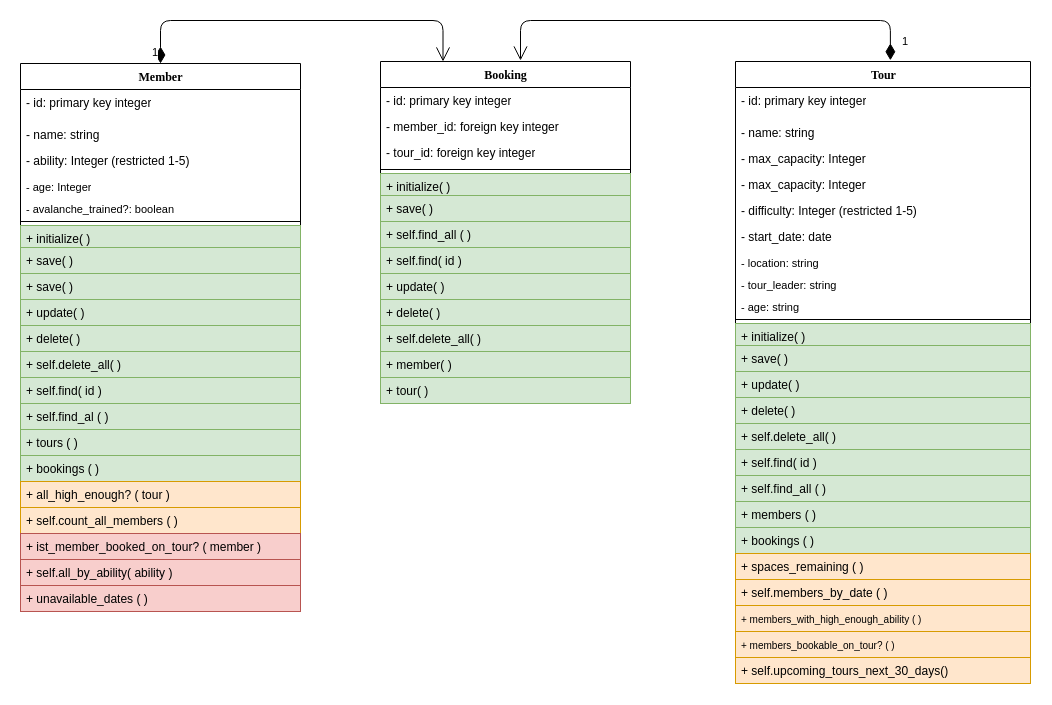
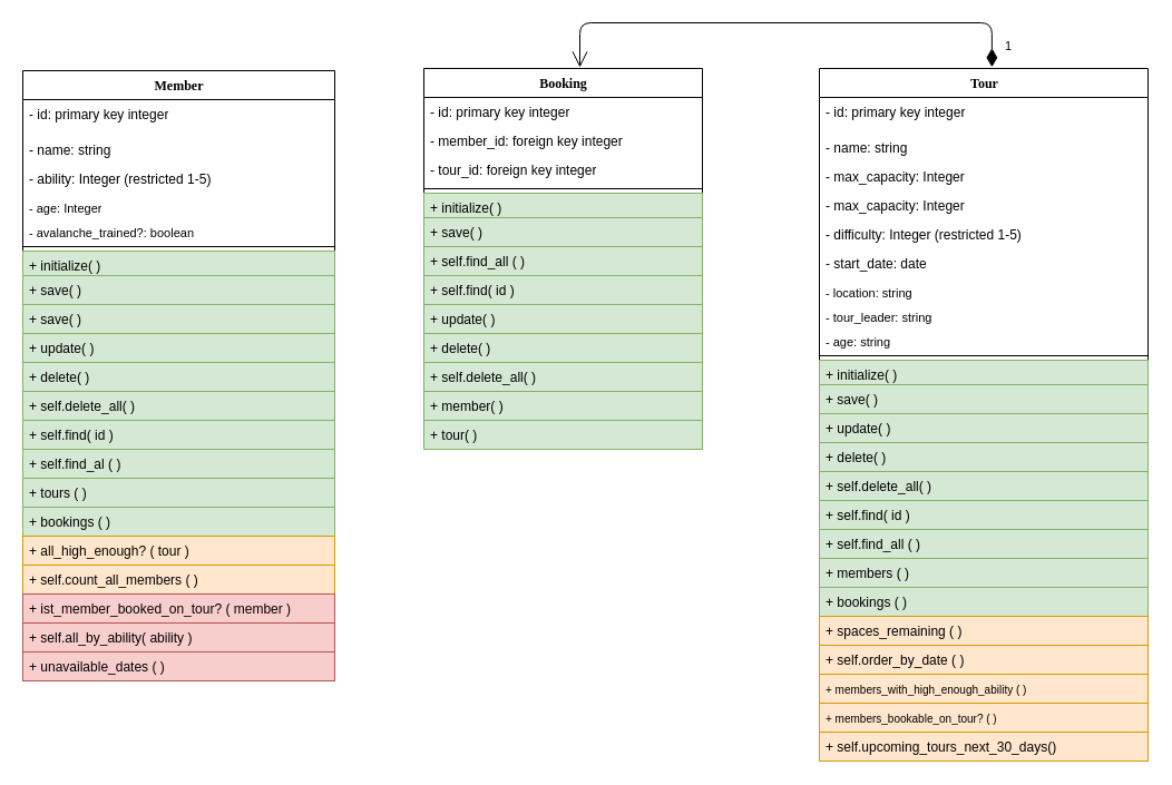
  <mxCell id="0" />
  <mxCell id="1" parent="0" />
  <mxCell id="2" value="Member" style="swimlane;html=1;fontStyle=1;align=center;verticalAlign=top;childLayout=stackLayout;horizontal=1;startSize=26;horizontalStack=0;resizeParent=1;resizeLast=0;collapsible=1;marginBottom=0;swimlaneFillColor=#ffffff;rounded=0;shadow=0;comic=0;labelBackgroundColor=none;strokeColor=#000000;strokeWidth=1;fillColor=none;fontFamily=Verdana;fontSize=12;fontColor=#000000;" parent="1" vertex="1"><mxGeometry x="20" y="63" width="280" height="548" as="geometry" /></mxCell>
  <mxCell id="3" value="- id: primary key integer&lt;br&gt;&lt;br&gt;" style="text;html=1;strokeColor=none;fillColor=none;align=left;verticalAlign=top;spacingLeft=4;spacingRight=4;whiteSpace=wrap;overflow=hidden;rotatable=0;points=[[0,0.5],[1,0.5]];portConstraint=eastwest;" parent="2" vertex="1"><mxGeometry y="26" width="280" height="32" as="geometry" /></mxCell>
  <mxCell id="4" value="- name: string" style="text;html=1;strokeColor=none;fillColor=none;align=left;verticalAlign=top;spacingLeft=4;spacingRight=4;whiteSpace=wrap;overflow=hidden;rotatable=0;points=[[0,0.5],[1,0.5]];portConstraint=eastwest;" parent="2" vertex="1"><mxGeometry y="58" width="280" height="26" as="geometry" /></mxCell>
  <mxCell id="5" value="- ability: Integer (restricted 1-5)" style="text;html=1;strokeColor=none;fillColor=none;align=left;verticalAlign=top;spacingLeft=4;spacingRight=4;whiteSpace=wrap;overflow=hidden;rotatable=0;points=[[0,0.5],[1,0.5]];portConstraint=eastwest;" parent="2" vertex="1"><mxGeometry y="84" width="280" height="26" as="geometry" /></mxCell>
  <mxCell id="6" value="&lt;font style=&quot;font-size: 11px&quot;&gt;- age: Integer&lt;br&gt;&lt;br&gt;&lt;/font&gt;" style="text;html=1;strokeColor=none;fillColor=none;align=left;verticalAlign=top;spacingLeft=4;spacingRight=4;whiteSpace=wrap;overflow=hidden;rotatable=0;points=[[0,0.5],[1,0.5]];portConstraint=eastwest;" parent="2" vertex="1"><mxGeometry y="110" width="280" height="22" as="geometry" /></mxCell>
  <mxCell id="7" value="&lt;font style=&quot;font-size: 11px&quot;&gt;- avalanche_trained?: boolean&lt;br&gt;&lt;br&gt;&lt;br&gt;&lt;/font&gt;" style="text;html=1;strokeColor=none;fillColor=none;align=left;verticalAlign=top;spacingLeft=4;spacingRight=4;whiteSpace=wrap;overflow=hidden;rotatable=0;points=[[0,0.5],[1,0.5]];portConstraint=eastwest;" parent="2" vertex="1"><mxGeometry y="132" width="280" height="22" as="geometry" /></mxCell>
  <mxCell id="8" value="" style="line;html=1;strokeWidth=1;fillColor=none;align=left;verticalAlign=middle;spacingTop=-1;spacingLeft=3;spacingRight=3;rotatable=0;labelPosition=right;points=[];portConstraint=eastwest;" parent="2" vertex="1"><mxGeometry y="154" width="280" height="8" as="geometry" /></mxCell>
  <mxCell id="9" value="+ initialize( )&lt;br&gt;&lt;br&gt;" style="text;html=1;strokeColor=#82b366;fillColor=#d5e8d4;align=left;verticalAlign=top;spacingLeft=4;spacingRight=4;whiteSpace=wrap;overflow=hidden;rotatable=0;points=[[0,0.5],[1,0.5]];portConstraint=eastwest;" parent="2" vertex="1"><mxGeometry y="162" width="280" height="22" as="geometry" /></mxCell>
  <mxCell id="10" value="+ save( )" style="text;html=1;strokeColor=#82b366;fillColor=#d5e8d4;align=left;verticalAlign=top;spacingLeft=4;spacingRight=4;whiteSpace=wrap;overflow=hidden;rotatable=0;points=[[0,0.5],[1,0.5]];portConstraint=eastwest;" parent="2" vertex="1"><mxGeometry y="184" width="280" height="26" as="geometry" /></mxCell>
  <mxCell id="11" value="+ save( )" style="text;html=1;strokeColor=#82b366;fillColor=#d5e8d4;align=left;verticalAlign=top;spacingLeft=4;spacingRight=4;whiteSpace=wrap;overflow=hidden;rotatable=0;points=[[0,0.5],[1,0.5]];portConstraint=eastwest;" parent="2" vertex="1"><mxGeometry y="210" width="280" height="26" as="geometry" /></mxCell>
  <mxCell id="12" value="+ update( )" style="text;html=1;strokeColor=#82b366;fillColor=#d5e8d4;align=left;verticalAlign=top;spacingLeft=4;spacingRight=4;whiteSpace=wrap;overflow=hidden;rotatable=0;points=[[0,0.5],[1,0.5]];portConstraint=eastwest;" parent="2" vertex="1"><mxGeometry y="236" width="280" height="26" as="geometry" /></mxCell>
  <mxCell id="13" value="+ delete( )&amp;nbsp;" style="text;html=1;strokeColor=#82b366;fillColor=#d5e8d4;align=left;verticalAlign=top;spacingLeft=4;spacingRight=4;whiteSpace=wrap;overflow=hidden;rotatable=0;points=[[0,0.5],[1,0.5]];portConstraint=eastwest;" parent="2" vertex="1"><mxGeometry y="262" width="280" height="26" as="geometry" /></mxCell>
  <mxCell id="14" value="+ self.delete_all( )&amp;nbsp;" style="text;html=1;strokeColor=#82b366;fillColor=#d5e8d4;align=left;verticalAlign=top;spacingLeft=4;spacingRight=4;whiteSpace=wrap;overflow=hidden;rotatable=0;points=[[0,0.5],[1,0.5]];portConstraint=eastwest;" parent="2" vertex="1"><mxGeometry y="288" width="280" height="26" as="geometry" /></mxCell>
  <mxCell id="15" value="+ self.find( id )" style="text;html=1;strokeColor=#82b366;fillColor=#d5e8d4;align=left;verticalAlign=top;spacingLeft=4;spacingRight=4;whiteSpace=wrap;overflow=hidden;rotatable=0;points=[[0,0.5],[1,0.5]];portConstraint=eastwest;" parent="2" vertex="1"><mxGeometry y="314" width="280" height="26" as="geometry" /></mxCell>
  <mxCell id="16" value="+ self.find_al ( )&lt;br&gt;&lt;br&gt;" style="text;html=1;strokeColor=#82b366;fillColor=#d5e8d4;align=left;verticalAlign=top;spacingLeft=4;spacingRight=4;whiteSpace=wrap;overflow=hidden;rotatable=0;points=[[0,0.5],[1,0.5]];portConstraint=eastwest;" parent="2" vertex="1"><mxGeometry y="340" width="280" height="26" as="geometry" /></mxCell>
  <mxCell id="17" value="+ tours ( )&lt;br&gt;" style="text;html=1;strokeColor=#82b366;fillColor=#d5e8d4;align=left;verticalAlign=top;spacingLeft=4;spacingRight=4;whiteSpace=wrap;overflow=hidden;rotatable=0;points=[[0,0.5],[1,0.5]];portConstraint=eastwest;" parent="2" vertex="1"><mxGeometry y="366" width="280" height="26" as="geometry" /></mxCell>
  <mxCell id="18" value="+ bookings ( )&lt;br&gt;" style="text;html=1;strokeColor=#82b366;fillColor=#d5e8d4;align=left;verticalAlign=top;spacingLeft=4;spacingRight=4;whiteSpace=wrap;overflow=hidden;rotatable=0;points=[[0,0.5],[1,0.5]];portConstraint=eastwest;" parent="2" vertex="1"><mxGeometry y="392" width="280" height="26" as="geometry" /></mxCell>
  <mxCell id="19" value="+ all_high_enough? ( tour )&lt;br&gt;" style="text;html=1;strokeColor=#d79b00;fillColor=#ffe6cc;align=left;verticalAlign=top;spacingLeft=4;spacingRight=4;whiteSpace=wrap;overflow=hidden;rotatable=0;points=[[0,0.5],[1,0.5]];portConstraint=eastwest;" parent="2" vertex="1"><mxGeometry y="418" width="280" height="26" as="geometry" /></mxCell>
  <mxCell id="20" value="+ self.count_all_members ( )&lt;br&gt;" style="text;html=1;strokeColor=#d79b00;fillColor=#ffe6cc;align=left;verticalAlign=top;spacingLeft=4;spacingRight=4;whiteSpace=wrap;overflow=hidden;rotatable=0;points=[[0,0.5],[1,0.5]];portConstraint=eastwest;" parent="2" vertex="1"><mxGeometry y="444" width="280" height="26" as="geometry" /></mxCell>
  <mxCell id="21" value="+ ist_member_booked_on_tour? ( member )&lt;br&gt;" style="text;html=1;strokeColor=#b85450;fillColor=#f8cecc;align=left;verticalAlign=top;spacingLeft=4;spacingRight=4;whiteSpace=wrap;overflow=hidden;rotatable=0;points=[[0,0.5],[1,0.5]];portConstraint=eastwest;" parent="2" vertex="1"><mxGeometry y="470" width="280" height="26" as="geometry" /></mxCell>
  <mxCell id="22" value="+ self.all_by_ability( ability )&lt;br&gt;" style="text;html=1;strokeColor=#b85450;fillColor=#f8cecc;align=left;verticalAlign=top;spacingLeft=4;spacingRight=4;whiteSpace=wrap;overflow=hidden;rotatable=0;points=[[0,0.5],[1,0.5]];portConstraint=eastwest;" parent="2" vertex="1"><mxGeometry y="496" width="280" height="26" as="geometry" /></mxCell>
  <mxCell id="23" value="+ unavailable_dates ( )&lt;br&gt;" style="text;html=1;strokeColor=#b85450;fillColor=#f8cecc;align=left;verticalAlign=top;spacingLeft=4;spacingRight=4;whiteSpace=wrap;overflow=hidden;rotatable=0;points=[[0,0.5],[1,0.5]];portConstraint=eastwest;" parent="2" vertex="1"><mxGeometry y="522" width="280" height="26" as="geometry" /></mxCell>
  <mxCell id="24" value="Booking" style="swimlane;html=1;fontStyle=1;align=center;verticalAlign=top;childLayout=stackLayout;horizontal=1;startSize=26;horizontalStack=0;resizeParent=1;resizeLast=0;collapsible=1;marginBottom=0;swimlaneFillColor=#ffffff;rounded=0;shadow=0;comic=0;labelBackgroundColor=none;strokeColor=#000000;strokeWidth=1;fillColor=none;fontFamily=Verdana;fontSize=12;fontColor=#000000;" parent="1" vertex="1"><mxGeometry x="380" y="61" width="250" height="342" as="geometry" /></mxCell>
  <mxCell id="25" value="- id: primary key integer" style="text;html=1;strokeColor=none;fillColor=none;align=left;verticalAlign=top;spacingLeft=4;spacingRight=4;whiteSpace=wrap;overflow=hidden;rotatable=0;points=[[0,0.5],[1,0.5]];portConstraint=eastwest;" parent="24" vertex="1"><mxGeometry y="26" width="250" height="26" as="geometry" /></mxCell>
  <mxCell id="26" value="- member_id: foreign key integer&lt;br&gt;&lt;br&gt;&lt;br&gt;" style="text;html=1;strokeColor=none;fillColor=none;align=left;verticalAlign=top;spacingLeft=4;spacingRight=4;whiteSpace=wrap;overflow=hidden;rotatable=0;points=[[0,0.5],[1,0.5]];portConstraint=eastwest;" parent="24" vertex="1"><mxGeometry y="52" width="250" height="26" as="geometry" /></mxCell>
  <mxCell id="27" value="- tour_id: foreign key integer" style="text;html=1;strokeColor=none;fillColor=none;align=left;verticalAlign=top;spacingLeft=4;spacingRight=4;whiteSpace=wrap;overflow=hidden;rotatable=0;points=[[0,0.5],[1,0.5]];portConstraint=eastwest;" parent="24" vertex="1"><mxGeometry y="78" width="250" height="26" as="geometry" /></mxCell>
  <mxCell id="28" value="" style="line;html=1;strokeWidth=1;fillColor=none;align=left;verticalAlign=middle;spacingTop=-1;spacingLeft=3;spacingRight=3;rotatable=0;labelPosition=right;points=[];portConstraint=eastwest;" parent="24" vertex="1"><mxGeometry y="104" width="250" height="8" as="geometry" /></mxCell>
  <mxCell id="29" value="+ initialize( )" style="text;html=1;strokeColor=#82b366;fillColor=#d5e8d4;align=left;verticalAlign=top;spacingLeft=4;spacingRight=4;whiteSpace=wrap;overflow=hidden;rotatable=0;points=[[0,0.5],[1,0.5]];portConstraint=eastwest;" parent="24" vertex="1"><mxGeometry y="112" width="250" height="22" as="geometry" /></mxCell>
  <mxCell id="30" value="+ save( )" style="text;html=1;strokeColor=#82b366;fillColor=#d5e8d4;align=left;verticalAlign=top;spacingLeft=4;spacingRight=4;whiteSpace=wrap;overflow=hidden;rotatable=0;points=[[0,0.5],[1,0.5]];portConstraint=eastwest;" parent="24" vertex="1"><mxGeometry y="134" width="250" height="26" as="geometry" /></mxCell>
  <mxCell id="31" value="+ self.find_all ( )&lt;br&gt;" style="text;html=1;strokeColor=#82b366;fillColor=#d5e8d4;align=left;verticalAlign=top;spacingLeft=4;spacingRight=4;whiteSpace=wrap;overflow=hidden;rotatable=0;points=[[0,0.5],[1,0.5]];portConstraint=eastwest;" parent="24" vertex="1"><mxGeometry y="160" width="250" height="26" as="geometry" /></mxCell>
  <mxCell id="32" value="+ self.find( id )&lt;br&gt;&lt;br&gt;" style="text;html=1;strokeColor=#82b366;fillColor=#d5e8d4;align=left;verticalAlign=top;spacingLeft=4;spacingRight=4;whiteSpace=wrap;overflow=hidden;rotatable=0;points=[[0,0.5],[1,0.5]];portConstraint=eastwest;" parent="24" vertex="1"><mxGeometry y="186" width="250" height="26" as="geometry" /></mxCell>
  <mxCell id="33" value="+ update( )&lt;br&gt;&lt;br&gt;" style="text;html=1;strokeColor=#82b366;fillColor=#d5e8d4;align=left;verticalAlign=top;spacingLeft=4;spacingRight=4;whiteSpace=wrap;overflow=hidden;rotatable=0;points=[[0,0.5],[1,0.5]];portConstraint=eastwest;" parent="24" vertex="1"><mxGeometry y="212" width="250" height="26" as="geometry" /></mxCell>
  <mxCell id="34" value="+ delete( )&lt;br&gt;&lt;br&gt;" style="text;html=1;strokeColor=#82b366;fillColor=#d5e8d4;align=left;verticalAlign=top;spacingLeft=4;spacingRight=4;whiteSpace=wrap;overflow=hidden;rotatable=0;points=[[0,0.5],[1,0.5]];portConstraint=eastwest;" parent="24" vertex="1"><mxGeometry y="238" width="250" height="26" as="geometry" /></mxCell>
  <mxCell id="35" value="+ self.delete_all( )&amp;nbsp;" style="text;html=1;strokeColor=#82b366;fillColor=#d5e8d4;align=left;verticalAlign=top;spacingLeft=4;spacingRight=4;whiteSpace=wrap;overflow=hidden;rotatable=0;points=[[0,0.5],[1,0.5]];portConstraint=eastwest;" parent="24" vertex="1"><mxGeometry y="264" width="250" height="26" as="geometry" /></mxCell>
  <mxCell id="36" value="+ member( )" style="text;html=1;strokeColor=#82b366;fillColor=#d5e8d4;align=left;verticalAlign=top;spacingLeft=4;spacingRight=4;whiteSpace=wrap;overflow=hidden;rotatable=0;points=[[0,0.5],[1,0.5]];portConstraint=eastwest;" parent="24" vertex="1"><mxGeometry y="290" width="250" height="26" as="geometry" /></mxCell>
  <mxCell id="37" value="+ tour( )" style="text;html=1;strokeColor=#82b366;fillColor=#d5e8d4;align=left;verticalAlign=top;spacingLeft=4;spacingRight=4;whiteSpace=wrap;overflow=hidden;rotatable=0;points=[[0,0.5],[1,0.5]];portConstraint=eastwest;" parent="24" vertex="1"><mxGeometry y="316" width="250" height="26" as="geometry" /></mxCell>
  <mxCell id="38" value="Tour" style="swimlane;html=1;fontStyle=1;align=center;verticalAlign=top;childLayout=stackLayout;horizontal=1;startSize=26;horizontalStack=0;resizeParent=1;resizeLast=0;collapsible=1;marginBottom=0;swimlaneFillColor=#ffffff;rounded=0;shadow=0;comic=0;labelBackgroundColor=none;strokeColor=#000000;strokeWidth=1;fillColor=none;fontFamily=Verdana;fontSize=12;fontColor=#000000;" parent="1" vertex="1"><mxGeometry x="735" y="61" width="295" height="622" as="geometry" /></mxCell>
  <mxCell id="39" value="- id: primary key integer" style="text;html=1;strokeColor=none;fillColor=none;align=left;verticalAlign=top;spacingLeft=4;spacingRight=4;whiteSpace=wrap;overflow=hidden;rotatable=0;points=[[0,0.5],[1,0.5]];portConstraint=eastwest;" parent="38" vertex="1"><mxGeometry y="26" width="295" height="32" as="geometry" /></mxCell>
  <mxCell id="40" value="- name: string" style="text;html=1;strokeColor=none;fillColor=none;align=left;verticalAlign=top;spacingLeft=4;spacingRight=4;whiteSpace=wrap;overflow=hidden;rotatable=0;points=[[0,0.5],[1,0.5]];portConstraint=eastwest;" parent="38" vertex="1"><mxGeometry y="58" width="295" height="26" as="geometry" /></mxCell>
  <mxCell id="41" value="- max_capacity: Integer" style="text;html=1;strokeColor=none;fillColor=none;align=left;verticalAlign=top;spacingLeft=4;spacingRight=4;whiteSpace=wrap;overflow=hidden;rotatable=0;points=[[0,0.5],[1,0.5]];portConstraint=eastwest;" parent="38" vertex="1"><mxGeometry y="84" width="295" height="26" as="geometry" /></mxCell>
  <mxCell id="42" value="- max_capacity: Integer" style="text;html=1;strokeColor=none;fillColor=none;align=left;verticalAlign=top;spacingLeft=4;spacingRight=4;whiteSpace=wrap;overflow=hidden;rotatable=0;points=[[0,0.5],[1,0.5]];portConstraint=eastwest;" parent="38" vertex="1"><mxGeometry y="110" width="295" height="26" as="geometry" /></mxCell>
  <mxCell id="43" value="- difficulty: Integer (restricted 1-5)" style="text;html=1;strokeColor=none;fillColor=none;align=left;verticalAlign=top;spacingLeft=4;spacingRight=4;whiteSpace=wrap;overflow=hidden;rotatable=0;points=[[0,0.5],[1,0.5]];portConstraint=eastwest;" parent="38" vertex="1"><mxGeometry y="136" width="295" height="26" as="geometry" /></mxCell>
  <mxCell id="44" value="- start_date: date&amp;nbsp;" style="text;html=1;strokeColor=none;fillColor=none;align=left;verticalAlign=top;spacingLeft=4;spacingRight=4;whiteSpace=wrap;overflow=hidden;rotatable=0;points=[[0,0.5],[1,0.5]];portConstraint=eastwest;" parent="38" vertex="1"><mxGeometry y="162" width="295" height="26" as="geometry" /></mxCell>
  <mxCell id="45" value="&lt;font style=&quot;font-size: 11px&quot;&gt;- location: string&lt;br&gt;&lt;br&gt;&lt;/font&gt;" style="text;html=1;strokeColor=none;fillColor=none;align=left;verticalAlign=top;spacingLeft=4;spacingRight=4;whiteSpace=wrap;overflow=hidden;rotatable=0;points=[[0,0.5],[1,0.5]];portConstraint=eastwest;" parent="38" vertex="1"><mxGeometry y="188" width="295" height="22" as="geometry" /></mxCell>
  <mxCell id="46" value="&lt;font style=&quot;font-size: 11px&quot;&gt;- tour_leader: string&lt;br&gt;&lt;br&gt;&lt;/font&gt;" style="text;html=1;strokeColor=none;fillColor=none;align=left;verticalAlign=top;spacingLeft=4;spacingRight=4;whiteSpace=wrap;overflow=hidden;rotatable=0;points=[[0,0.5],[1,0.5]];portConstraint=eastwest;" parent="38" vertex="1"><mxGeometry y="210" width="295" height="22" as="geometry" /></mxCell>
  <mxCell id="47" value="&lt;font style=&quot;font-size: 11px&quot;&gt;- age: string&lt;br&gt;&lt;br&gt;&lt;/font&gt;" style="text;html=1;strokeColor=none;fillColor=none;align=left;verticalAlign=top;spacingLeft=4;spacingRight=4;whiteSpace=wrap;overflow=hidden;rotatable=0;points=[[0,0.5],[1,0.5]];portConstraint=eastwest;" parent="38" vertex="1"><mxGeometry y="232" width="295" height="22" as="geometry" /></mxCell>
  <mxCell id="48" value="" style="line;html=1;strokeWidth=1;fillColor=none;align=left;verticalAlign=middle;spacingTop=-1;spacingLeft=3;spacingRight=3;rotatable=0;labelPosition=right;points=[];portConstraint=eastwest;" parent="38" vertex="1"><mxGeometry y="254" width="295" height="8" as="geometry" /></mxCell>
  <mxCell id="49" value="+ initialize( )" style="text;html=1;strokeColor=#82b366;fillColor=#d5e8d4;align=left;verticalAlign=top;spacingLeft=4;spacingRight=4;whiteSpace=wrap;overflow=hidden;rotatable=0;points=[[0,0.5],[1,0.5]];portConstraint=eastwest;" parent="38" vertex="1"><mxGeometry y="262" width="295" height="22" as="geometry" /></mxCell>
  <mxCell id="50" value="+ save( )" style="text;html=1;strokeColor=#82b366;fillColor=#d5e8d4;align=left;verticalAlign=top;spacingLeft=4;spacingRight=4;whiteSpace=wrap;overflow=hidden;rotatable=0;points=[[0,0.5],[1,0.5]];portConstraint=eastwest;" parent="38" vertex="1"><mxGeometry y="284" width="295" height="26" as="geometry" /></mxCell>
  <mxCell id="51" value="+ update( )" style="text;html=1;strokeColor=#82b366;fillColor=#d5e8d4;align=left;verticalAlign=top;spacingLeft=4;spacingRight=4;whiteSpace=wrap;overflow=hidden;rotatable=0;points=[[0,0.5],[1,0.5]];portConstraint=eastwest;" parent="38" vertex="1"><mxGeometry y="310" width="295" height="26" as="geometry" /></mxCell>
  <mxCell id="52" value="+ delete( )&amp;nbsp;" style="text;html=1;strokeColor=#82b366;fillColor=#d5e8d4;align=left;verticalAlign=top;spacingLeft=4;spacingRight=4;whiteSpace=wrap;overflow=hidden;rotatable=0;points=[[0,0.5],[1,0.5]];portConstraint=eastwest;" parent="38" vertex="1"><mxGeometry y="336" width="295" height="26" as="geometry" /></mxCell>
  <mxCell id="53" value="+ self.delete_all( )&amp;nbsp;" style="text;html=1;strokeColor=#82b366;fillColor=#d5e8d4;align=left;verticalAlign=top;spacingLeft=4;spacingRight=4;whiteSpace=wrap;overflow=hidden;rotatable=0;points=[[0,0.5],[1,0.5]];portConstraint=eastwest;" parent="38" vertex="1"><mxGeometry y="362" width="295" height="26" as="geometry" /></mxCell>
  <mxCell id="54" value="+ self.find( id )" style="text;html=1;strokeColor=#82b366;fillColor=#d5e8d4;align=left;verticalAlign=top;spacingLeft=4;spacingRight=4;whiteSpace=wrap;overflow=hidden;rotatable=0;points=[[0,0.5],[1,0.5]];portConstraint=eastwest;" parent="38" vertex="1"><mxGeometry y="388" width="295" height="26" as="geometry" /></mxCell>
  <mxCell id="55" value="+ self.find_all ( )&lt;br&gt;" style="text;html=1;strokeColor=#82b366;fillColor=#d5e8d4;align=left;verticalAlign=top;spacingLeft=4;spacingRight=4;whiteSpace=wrap;overflow=hidden;rotatable=0;points=[[0,0.5],[1,0.5]];portConstraint=eastwest;" parent="38" vertex="1"><mxGeometry y="414" width="295" height="26" as="geometry" /></mxCell>
  <mxCell id="56" value="+ members ( )&lt;br&gt;" style="text;html=1;strokeColor=#82b366;fillColor=#d5e8d4;align=left;verticalAlign=top;spacingLeft=4;spacingRight=4;whiteSpace=wrap;overflow=hidden;rotatable=0;points=[[0,0.5],[1,0.5]];portConstraint=eastwest;" parent="38" vertex="1"><mxGeometry y="440" width="295" height="26" as="geometry" /></mxCell>
  <mxCell id="57" value="+ bookings ( )&lt;br&gt;" style="text;html=1;strokeColor=#82b366;fillColor=#d5e8d4;align=left;verticalAlign=top;spacingLeft=4;spacingRight=4;whiteSpace=wrap;overflow=hidden;rotatable=0;points=[[0,0.5],[1,0.5]];portConstraint=eastwest;" parent="38" vertex="1"><mxGeometry y="466" width="295" height="26" as="geometry" /></mxCell>
  <mxCell id="58" value="+ spaces_remaining ( )&lt;br&gt;&lt;br&gt;" style="text;html=1;strokeColor=#d79b00;fillColor=#ffe6cc;align=left;verticalAlign=top;spacingLeft=4;spacingRight=4;whiteSpace=wrap;overflow=hidden;rotatable=0;points=[[0,0.5],[1,0.5]];portConstraint=eastwest;" parent="38" vertex="1"><mxGeometry y="492" width="295" height="26" as="geometry" /></mxCell>
- <mxCell id="59" value="+ self.members_by_date ( )&lt;br&gt;" style="text;html=1;strokeColor=#d79b00;fillColor=#ffe6cc;align=left;verticalAlign=top;spacingLeft=4;spacingRight=4;whiteSpace=wrap;overflow=hidden;rotatable=0;points=[[0,0.5],[1,0.5]];portConstraint=eastwest;" parent="38" vertex="1"><mxGeometry y="518" width="295" height="26" as="geometry" /></mxCell>
+ <mxCell id="59" value="+ self.order_by_date ( )&lt;br&gt;" style="text;html=1;strokeColor=#d79b00;fillColor=#ffe6cc;align=left;verticalAlign=top;spacingLeft=4;spacingRight=4;whiteSpace=wrap;overflow=hidden;rotatable=0;points=[[0,0.5],[1,0.5]];portConstraint=eastwest;" parent="38" vertex="1"><mxGeometry y="518" width="295" height="26" as="geometry" /></mxCell>
  <mxCell id="60" value="&lt;font style=&quot;font-size: 10px&quot;&gt;+ members_with_high_enough_ability ( )&lt;/font&gt;&lt;br&gt;" style="text;html=1;strokeColor=#d79b00;fillColor=#ffe6cc;align=left;verticalAlign=top;spacingLeft=4;spacingRight=4;whiteSpace=wrap;overflow=hidden;rotatable=0;points=[[0,0.5],[1,0.5]];portConstraint=eastwest;" parent="38" vertex="1"><mxGeometry y="544" width="295" height="26" as="geometry" /></mxCell>
  <mxCell id="61" value="&lt;font style=&quot;font-size: 10px&quot;&gt;+ members_bookable_on_tour? ( )&lt;/font&gt;&lt;br&gt;" style="text;html=1;strokeColor=#d79b00;fillColor=#ffe6cc;align=left;verticalAlign=top;spacingLeft=4;spacingRight=4;whiteSpace=wrap;overflow=hidden;rotatable=0;points=[[0,0.5],[1,0.5]];portConstraint=eastwest;" parent="38" vertex="1"><mxGeometry y="570" width="295" height="26" as="geometry" /></mxCell>
  <mxCell id="62" value="+ self.upcoming_tours_next_30_days()&lt;br&gt;" style="text;html=1;strokeColor=#d79b00;fillColor=#ffe6cc;align=left;verticalAlign=top;spacingLeft=4;spacingRight=4;whiteSpace=wrap;overflow=hidden;rotatable=0;points=[[0,0.5],[1,0.5]];portConstraint=eastwest;" parent="38" vertex="1"><mxGeometry y="596" width="295" height="26" as="geometry" /></mxCell>
- <mxCell id="63" value="1" style="endArrow=open;html=1;endSize=12;startArrow=diamondThin;startSize=14;startFill=1;edgeStyle=orthogonalEdgeStyle;align=left;verticalAlign=bottom;exitX=0.5;exitY=0;exitDx=0;exitDy=0;entryX=0.25;entryY=0;entryDx=0;entryDy=0;" edge="1" parent="1" source="2" target="24"><mxGeometry x="-0.989" y="10" relative="1" as="geometry"><mxPoint x="220" y="10" as="sourcePoint" /><mxPoint x="442" y="50" as="targetPoint" /><Array as="points"><mxPoint x="160" y="20" /><mxPoint x="442" y="20" /></Array><mxPoint as="offset" /></mxGeometry></mxCell>
  <mxCell id="64" value="1" style="endArrow=open;html=1;endSize=12;startArrow=diamondThin;startSize=14;startFill=1;edgeStyle=orthogonalEdgeStyle;align=left;verticalAlign=bottom;exitX=0.525;exitY=-0.002;exitDx=0;exitDy=0;exitPerimeter=0;" edge="1" parent="1" source="38"><mxGeometry x="-0.956" y="-10" relative="1" as="geometry"><mxPoint x="500" y="53" as="sourcePoint" /><mxPoint x="520" y="60" as="targetPoint" /><Array as="points"><mxPoint x="890" y="20" /><mxPoint x="520" y="20" /></Array><mxPoint as="offset" /></mxGeometry></mxCell>
